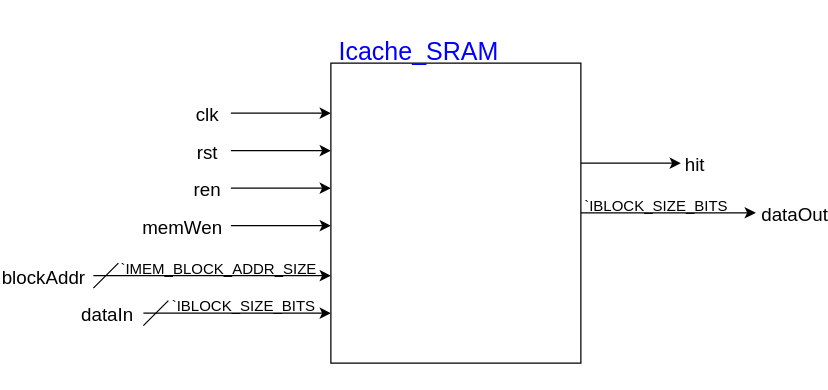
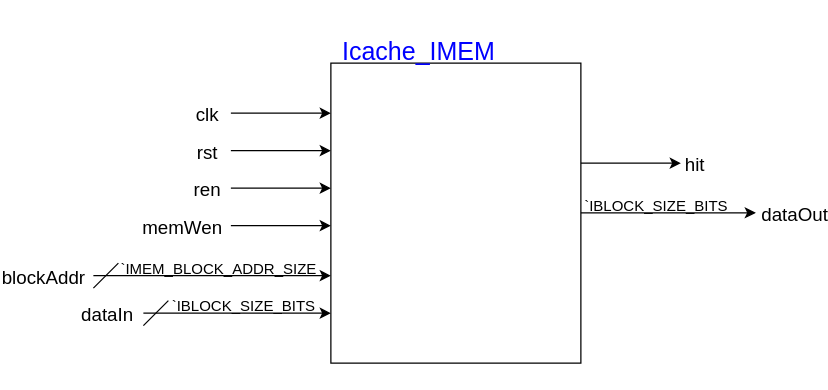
  <mxCell id="0" />
  <mxCell id="1" parent="0" />
  <mxCell id="2" value="" style="rounded=0;whiteSpace=wrap;html=1;fillColor=none;" vertex="1" parent="1"><mxGeometry x="210" y="50" width="200" height="240" as="geometry" /></mxCell>
- <mxCell id="3" value="&lt;font color=&quot;#0000ff&quot; style=&quot;font-size: 20px;&quot;&gt;Icache_SRAM&lt;/font&gt;" style="text;html=1;align=center;verticalAlign=middle;resizable=0;points=[];autosize=1;strokeColor=none;fillColor=none;" vertex="1" parent="1"><mxGeometry x="205" y="20" width="150" height="40" as="geometry" /></mxCell>
+ <mxCell id="3" value="&lt;font color=&quot;#0000ff&quot; style=&quot;font-size: 20px;&quot;&gt;Icache_IMEM&lt;/font&gt;" style="text;html=1;align=center;verticalAlign=middle;resizable=0;points=[];autosize=1;strokeColor=none;fillColor=none;" vertex="1" parent="1"><mxGeometry x="205" y="20" width="150" height="40" as="geometry" /></mxCell>
  <mxCell id="4" value="" style="endArrow=classic;html=1;rounded=0;" edge="1" parent="1"><mxGeometry width="50" height="50" relative="1" as="geometry"><mxPoint x="130" y="90" as="sourcePoint" /><mxPoint x="210" y="90" as="targetPoint" /></mxGeometry></mxCell>
  <mxCell id="5" value="clk" style="edgeLabel;html=1;align=center;verticalAlign=middle;resizable=0;points=[];fontSize=15;" vertex="1" connectable="0" parent="4"><mxGeometry x="0.156" y="-2" relative="1" as="geometry"><mxPoint x="-66" y="-2" as="offset" /></mxGeometry></mxCell>
  <mxCell id="6" value="" style="endArrow=classic;html=1;rounded=0;" edge="1" parent="1"><mxGeometry width="50" height="50" relative="1" as="geometry"><mxPoint x="130" y="120" as="sourcePoint" /><mxPoint x="210" y="120" as="targetPoint" /></mxGeometry></mxCell>
  <mxCell id="7" value="rst" style="edgeLabel;html=1;align=center;verticalAlign=middle;resizable=0;points=[];fontSize=15;" vertex="1" connectable="0" parent="6"><mxGeometry x="0.156" y="-2" relative="1" as="geometry"><mxPoint x="-66" y="-2" as="offset" /></mxGeometry></mxCell>
  <mxCell id="8" value="" style="endArrow=classic;html=1;rounded=0;" edge="1" parent="1"><mxGeometry width="50" height="50" relative="1" as="geometry"><mxPoint x="130" y="150" as="sourcePoint" /><mxPoint x="210" y="150" as="targetPoint" /></mxGeometry></mxCell>
  <mxCell id="9" value="ren" style="edgeLabel;html=1;align=center;verticalAlign=middle;resizable=0;points=[];fontSize=15;" vertex="1" connectable="0" parent="8"><mxGeometry x="0.156" y="-2" relative="1" as="geometry"><mxPoint x="-66" y="-2" as="offset" /></mxGeometry></mxCell>
  <mxCell id="10" value="" style="endArrow=classic;html=1;rounded=0;" edge="1" parent="1"><mxGeometry width="50" height="50" relative="1" as="geometry"><mxPoint x="130" y="180" as="sourcePoint" /><mxPoint x="210" y="180" as="targetPoint" /></mxGeometry></mxCell>
  <mxCell id="11" value="memWen" style="edgeLabel;html=1;align=center;verticalAlign=middle;resizable=0;points=[];fontSize=15;" vertex="1" connectable="0" parent="10"><mxGeometry x="0.156" y="-2" relative="1" as="geometry"><mxPoint x="-86" y="-2" as="offset" /></mxGeometry></mxCell>
  <mxCell id="12" value="" style="endArrow=classic;html=1;rounded=0;" edge="1" parent="1"><mxGeometry width="50" height="50" relative="1" as="geometry"><mxPoint x="20" y="220" as="sourcePoint" /><mxPoint x="210" y="220" as="targetPoint" /></mxGeometry></mxCell>
  <mxCell id="13" value="blockAddr" style="edgeLabel;html=1;align=center;verticalAlign=middle;resizable=0;points=[];fontSize=15;" vertex="1" connectable="0" parent="12"><mxGeometry x="0.156" y="-2" relative="1" as="geometry"><mxPoint x="-151" y="-2" as="offset" /></mxGeometry></mxCell>
  <mxCell id="14" value="" style="endArrow=classic;html=1;rounded=0;" edge="1" parent="1"><mxGeometry width="50" height="50" relative="1" as="geometry"><mxPoint x="60" y="250" as="sourcePoint" /><mxPoint x="210" y="250" as="targetPoint" /></mxGeometry></mxCell>
  <mxCell id="15" value="dataIn" style="edgeLabel;html=1;align=center;verticalAlign=middle;resizable=0;points=[];fontSize=15;" vertex="1" connectable="0" parent="14"><mxGeometry x="0.156" y="-2" relative="1" as="geometry"><mxPoint x="-117" y="-2" as="offset" /></mxGeometry></mxCell>
  <mxCell id="16" value="" style="endArrow=classic;html=1;rounded=0;" edge="1" parent="1"><mxGeometry width="50" height="50" relative="1" as="geometry"><mxPoint x="410" y="130" as="sourcePoint" /><mxPoint x="490" y="130" as="targetPoint" /></mxGeometry></mxCell>
  <mxCell id="17" value="hit" style="edgeLabel;html=1;align=center;verticalAlign=middle;resizable=0;points=[];fontSize=15;" vertex="1" connectable="0" parent="16"><mxGeometry x="0.156" y="-2" relative="1" as="geometry"><mxPoint x="44" y="-2" as="offset" /></mxGeometry></mxCell>
  <mxCell id="18" value="" style="endArrow=classic;html=1;rounded=0;" edge="1" parent="1"><mxGeometry width="50" height="50" relative="1" as="geometry"><mxPoint x="410" y="169.76" as="sourcePoint" /><mxPoint x="550" y="169.76" as="targetPoint" /></mxGeometry></mxCell>
  <mxCell id="19" value="dataOut" style="edgeLabel;html=1;align=center;verticalAlign=middle;resizable=0;points=[];fontSize=15;" vertex="1" connectable="0" parent="1"><mxGeometry x="580" y="170" as="geometry" /></mxCell>
  <mxCell id="20" value="" style="endArrow=none;html=1;rounded=0;" edge="1" parent="1"><mxGeometry width="50" height="50" relative="1" as="geometry"><mxPoint x="20" y="230" as="sourcePoint" /><mxPoint x="40" y="210" as="targetPoint" /></mxGeometry></mxCell>
  <mxCell id="21" value="" style="endArrow=none;html=1;rounded=0;" edge="1" parent="1"><mxGeometry width="50" height="50" relative="1" as="geometry"><mxPoint x="60" y="260" as="sourcePoint" /><mxPoint x="80" y="240" as="targetPoint" /></mxGeometry></mxCell>
  <mxCell id="22" value="`IBLOCK_SIZE_BITS" style="text;html=1;align=center;verticalAlign=middle;resizable=0;points=[];autosize=1;strokeColor=none;fillColor=none;" vertex="1" parent="1"><mxGeometry x="70" y="230" width="140" height="30" as="geometry" /></mxCell>
  <mxCell id="23" value="`IMEM_BLOCK_ADDR_SIZE" style="text;html=1;align=center;verticalAlign=middle;resizable=0;points=[];autosize=1;strokeColor=none;fillColor=none;" vertex="1" parent="1"><mxGeometry x="30" y="200" width="180" height="30" as="geometry" /></mxCell>
  <mxCell id="24" value="`IBLOCK_SIZE_BITS" style="text;html=1;align=center;verticalAlign=middle;resizable=0;points=[];autosize=1;strokeColor=none;fillColor=none;" vertex="1" parent="1"><mxGeometry x="400" y="150" width="140" height="30" as="geometry" /></mxCell>
